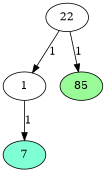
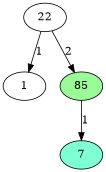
  digraph {
    node [fillcolor=white style=filled]
    22
    1
    85 [fillcolor=palegreen]
    7 [fillcolor=aquamarine]
    22 -> 1 [label=1]
-   22 -> 85 [label=1]
-   1 -> 7 [label=1]
+   22 -> 85 [label=2]
+   85 -> 7 [label=1]
  }
